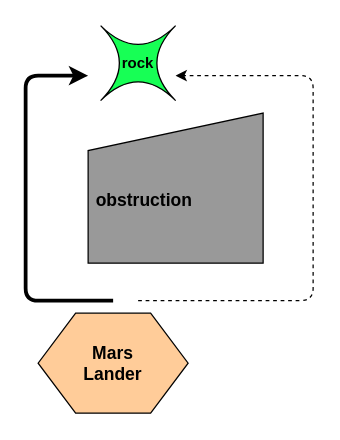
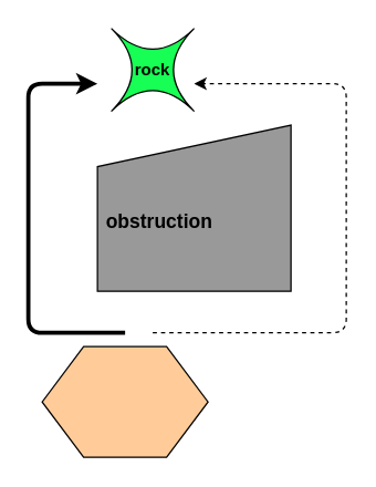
  <mxCell id="0" />
  <mxCell id="1" parent="0" />
  <mxCell id="2" value="" style="shape=hexagon;perimeter=hexagonPerimeter2;whiteSpace=wrap;html=1;fillColor=#FFCC99;" vertex="1" parent="1"><mxGeometry x="30" y="250" width="120" height="80" as="geometry" /></mxCell>
- <mxCell id="3" value="&lt;b&gt;&lt;font style=&quot;font-size: 14px&quot;&gt;Mars&lt;br&gt;Lander&lt;/font&gt;&lt;/b&gt;" style="text;html=1;strokeColor=none;fillColor=none;align=center;verticalAlign=middle;whiteSpace=wrap;rounded=0;" vertex="1" parent="1"><mxGeometry x="70" y="280" width="40" height="20" as="geometry" /></mxCell>
  <mxCell id="4" value="" style="shape=switch;whiteSpace=wrap;html=1;fillColor=#17FF55;" vertex="1" parent="1"><mxGeometry x="80" y="20" width="60" height="60" as="geometry" /></mxCell>
  <mxCell id="5" value="" style="shape=manualInput;whiteSpace=wrap;html=1;fillColor=#999999;" vertex="1" parent="1"><mxGeometry x="70" y="90" width="140" height="120" as="geometry" /></mxCell>
  <mxCell id="6" value="" style="edgeStyle=segmentEdgeStyle;endArrow=classic;html=1;strokeWidth=3;" edge="1" parent="1"><mxGeometry width="50" height="50" relative="1" as="geometry"><mxPoint x="90" y="240" as="sourcePoint" /><mxPoint x="70" y="60" as="targetPoint" /><Array as="points"><mxPoint x="20" y="240" /><mxPoint x="20" y="60" /></Array></mxGeometry></mxCell>
  <mxCell id="7" value="" style="edgeStyle=segmentEdgeStyle;endArrow=classic;html=1;dashed=1;" edge="1" parent="1"><mxGeometry width="50" height="50" relative="1" as="geometry"><mxPoint x="110" y="240" as="sourcePoint" /><mxPoint x="140" y="60" as="targetPoint" /><Array as="points"><mxPoint x="250" y="240" /><mxPoint x="250" y="60" /></Array></mxGeometry></mxCell>
  <mxCell id="8" value="&lt;b&gt;rock&lt;/b&gt;" style="text;html=1;strokeColor=none;fillColor=none;align=center;verticalAlign=middle;whiteSpace=wrap;rounded=0;" vertex="1" parent="1"><mxGeometry x="90" y="40" width="40" height="20" as="geometry" /></mxCell>
  <mxCell id="9" value="&lt;b&gt;&lt;font style=&quot;font-size: 14px&quot;&gt;obstruction&lt;/font&gt;&lt;/b&gt;" style="text;html=1;strokeColor=none;fillColor=none;align=center;verticalAlign=middle;whiteSpace=wrap;rounded=0;" vertex="1" parent="1"><mxGeometry x="95" y="150" width="40" height="20" as="geometry" /></mxCell>
